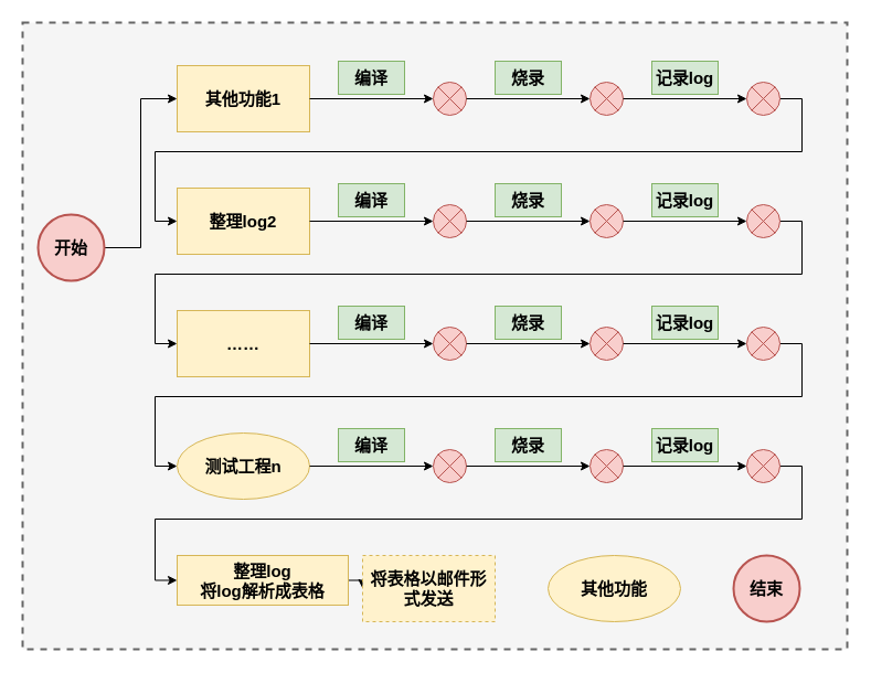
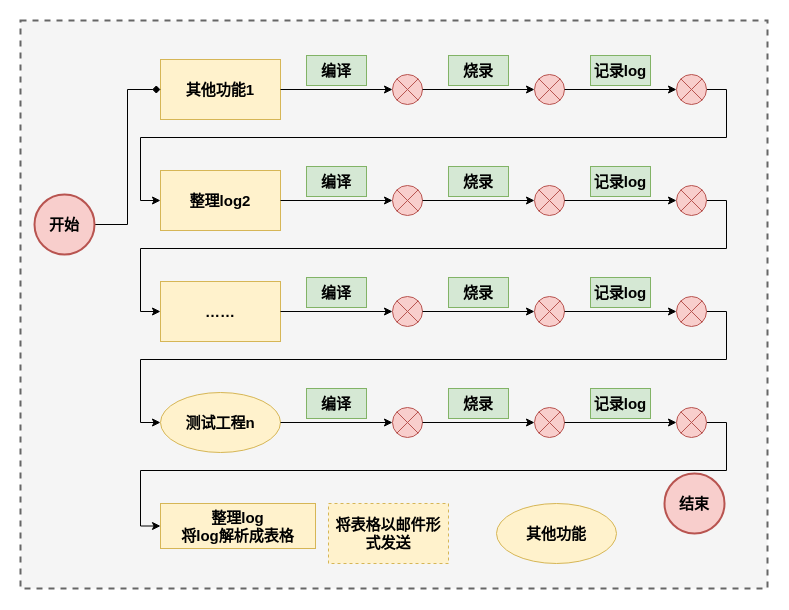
  <mxCell id="0" />
  <mxCell id="1" parent="0" />
  <mxCell id="2" value="" style="rounded=0;whiteSpace=wrap;html=1;dashed=1;strokeWidth=2;fillColor=#f5f5f5;fontColor=#333333;strokeColor=#666666;" vertex="1" parent="1"><mxGeometry x="20" y="20" width="747" height="568" as="geometry" /></mxCell>
  <mxCell id="3" value="其他功能1" style="rounded=0;whiteSpace=wrap;html=1;fillColor=#fff2cc;strokeColor=#d6b656;fontSize=15;fontStyle=1" vertex="1" parent="1"><mxGeometry x="160" y="59" width="120" height="60" as="geometry" /></mxCell>
  <mxCell id="4" value="&lt;span style=&quot;font-size: 15px; font-weight: 700;&quot;&gt;整理log2&lt;/span&gt;" style="rounded=0;whiteSpace=wrap;html=1;fillColor=#fff2cc;strokeColor=#d6b656;" vertex="1" parent="1"><mxGeometry x="160" y="170" width="120" height="60" as="geometry" /></mxCell>
  <mxCell id="5" value="&lt;span style=&quot;font-size: 15px; font-weight: 700;&quot;&gt;……&lt;/span&gt;" style="rounded=0;whiteSpace=wrap;html=1;fillColor=#fff2cc;strokeColor=#d6b656;" vertex="1" parent="1"><mxGeometry x="160" y="281" width="120" height="60" as="geometry" /></mxCell>
  <mxCell id="6" value="" style="verticalLabelPosition=bottom;verticalAlign=top;html=1;shape=mxgraph.flowchart.or;fillColor=#f8cecc;strokeColor=#b85450;aspect=fixed;" vertex="1" parent="1"><mxGeometry x="392" y="74" width="30" height="30" as="geometry" /></mxCell>
  <mxCell id="7" value="" style="verticalLabelPosition=bottom;verticalAlign=top;html=1;shape=mxgraph.flowchart.or;fillColor=#f8cecc;strokeColor=#b85450;aspect=fixed;" vertex="1" parent="1"><mxGeometry x="534" y="74" width="30" height="30" as="geometry" /></mxCell>
  <mxCell id="8" style="edgeStyle=orthogonalEdgeStyle;rounded=0;orthogonalLoop=1;jettySize=auto;html=1;exitX=1;exitY=0.5;exitDx=0;exitDy=0;exitPerimeter=0;entryX=0;entryY=0.5;entryDx=0;entryDy=0;" edge="1" parent="1" source="9" target="4"><mxGeometry relative="1" as="geometry" /></mxCell>
  <mxCell id="9" value="" style="verticalLabelPosition=bottom;verticalAlign=top;html=1;shape=mxgraph.flowchart.or;fillColor=#f8cecc;strokeColor=#b85450;aspect=fixed;" vertex="1" parent="1"><mxGeometry x="676" y="74" width="30" height="30" as="geometry" /></mxCell>
  <mxCell id="10" style="edgeStyle=orthogonalEdgeStyle;rounded=0;orthogonalLoop=1;jettySize=auto;html=1;exitX=1;exitY=0.5;exitDx=0;exitDy=0;entryX=0;entryY=0.5;entryDx=0;entryDy=0;entryPerimeter=0;" edge="1" parent="1" source="3" target="6"><mxGeometry relative="1" as="geometry" /></mxCell>
  <mxCell id="11" style="edgeStyle=orthogonalEdgeStyle;rounded=0;orthogonalLoop=1;jettySize=auto;html=1;exitX=1;exitY=0.5;exitDx=0;exitDy=0;exitPerimeter=0;entryX=0;entryY=0.5;entryDx=0;entryDy=0;entryPerimeter=0;" edge="1" parent="1" source="7" target="9"><mxGeometry relative="1" as="geometry" /></mxCell>
  <mxCell id="12" style="edgeStyle=orthogonalEdgeStyle;rounded=0;orthogonalLoop=1;jettySize=auto;html=1;exitX=1;exitY=0.5;exitDx=0;exitDy=0;exitPerimeter=0;entryX=0;entryY=0.5;entryDx=0;entryDy=0;entryPerimeter=0;" edge="1" parent="1" source="6" target="7"><mxGeometry relative="1" as="geometry" /></mxCell>
  <mxCell id="13" value="编译" style="text;html=1;align=center;verticalAlign=middle;whiteSpace=wrap;rounded=0;fillColor=#d5e8d4;strokeColor=#82b366;fontSize=15;fontStyle=1" vertex="1" parent="1"><mxGeometry x="306" y="55" width="60" height="30" as="geometry" /></mxCell>
  <mxCell id="14" value="烧录" style="text;html=1;align=center;verticalAlign=middle;whiteSpace=wrap;rounded=0;fillColor=#d5e8d4;strokeColor=#82b366;fontSize=15;fontStyle=1" vertex="1" parent="1"><mxGeometry x="448" y="55" width="60" height="30" as="geometry" /></mxCell>
  <mxCell id="15" value="记录log" style="text;html=1;align=center;verticalAlign=middle;whiteSpace=wrap;rounded=0;fillColor=#d5e8d4;strokeColor=#82b366;fontSize=15;fontStyle=1" vertex="1" parent="1"><mxGeometry x="590" y="55" width="60" height="30" as="geometry" /></mxCell>
- <mxCell id="16" style="edgeStyle=orthogonalEdgeStyle;rounded=0;orthogonalLoop=1;jettySize=auto;html=1;exitX=1;exitY=0.5;exitDx=0;exitDy=0;exitPerimeter=0;entryX=0;entryY=0.5;entryDx=0;entryDy=0;" edge="1" parent="1" source="17" target="3"><mxGeometry relative="1" as="geometry" /></mxCell>
+ <mxCell id="16" style="edgeStyle=orthogonalEdgeStyle;rounded=0;orthogonalLoop=1;jettySize=auto;html=1;exitX=1;exitY=0.5;exitDx=0;exitDy=0;exitPerimeter=0;entryX=0;entryY=0.5;entryDx=0;entryDy=0;endArrow=diamond;" edge="1" parent="1" source="17" target="3"><mxGeometry relative="1" as="geometry" /></mxCell>
  <mxCell id="17" value="&lt;font style=&quot;font-size: 15px;&quot;&gt;&lt;b&gt;开始&lt;/b&gt;&lt;/font&gt;" style="strokeWidth=2;html=1;shape=mxgraph.flowchart.start_2;whiteSpace=wrap;aspect=fixed;fillColor=#f8cecc;strokeColor=#b85450;" vertex="1" parent="1"><mxGeometry x="34" y="194" width="60" height="60" as="geometry" /></mxCell>
  <mxCell id="18" value="" style="verticalLabelPosition=bottom;verticalAlign=top;html=1;shape=mxgraph.flowchart.or;fillColor=#f8cecc;strokeColor=#b85450;aspect=fixed;" vertex="1" parent="1"><mxGeometry x="392" y="185" width="30" height="30" as="geometry" /></mxCell>
  <mxCell id="19" value="" style="verticalLabelPosition=bottom;verticalAlign=top;html=1;shape=mxgraph.flowchart.or;fillColor=#f8cecc;strokeColor=#b85450;aspect=fixed;" vertex="1" parent="1"><mxGeometry x="534" y="185" width="30" height="30" as="geometry" /></mxCell>
  <mxCell id="20" style="edgeStyle=orthogonalEdgeStyle;rounded=0;orthogonalLoop=1;jettySize=auto;html=1;exitX=1;exitY=0.5;exitDx=0;exitDy=0;exitPerimeter=0;entryX=0;entryY=0.5;entryDx=0;entryDy=0;" edge="1" parent="1" source="21" target="5"><mxGeometry relative="1" as="geometry" /></mxCell>
  <mxCell id="21" value="" style="verticalLabelPosition=bottom;verticalAlign=top;html=1;shape=mxgraph.flowchart.or;fillColor=#f8cecc;strokeColor=#b85450;aspect=fixed;" vertex="1" parent="1"><mxGeometry x="676" y="185" width="30" height="30" as="geometry" /></mxCell>
  <mxCell id="22" style="edgeStyle=orthogonalEdgeStyle;rounded=0;orthogonalLoop=1;jettySize=auto;html=1;exitX=1;exitY=0.5;exitDx=0;exitDy=0;entryX=0;entryY=0.5;entryDx=0;entryDy=0;entryPerimeter=0;" edge="1" parent="1" target="18" source="4"><mxGeometry relative="1" as="geometry"><mxPoint x="280" y="197" as="sourcePoint" /></mxGeometry></mxCell>
  <mxCell id="23" style="edgeStyle=orthogonalEdgeStyle;rounded=0;orthogonalLoop=1;jettySize=auto;html=1;exitX=1;exitY=0.5;exitDx=0;exitDy=0;exitPerimeter=0;entryX=0;entryY=0.5;entryDx=0;entryDy=0;entryPerimeter=0;" edge="1" parent="1" source="19" target="21"><mxGeometry relative="1" as="geometry" /></mxCell>
  <mxCell id="24" style="edgeStyle=orthogonalEdgeStyle;rounded=0;orthogonalLoop=1;jettySize=auto;html=1;exitX=1;exitY=0.5;exitDx=0;exitDy=0;exitPerimeter=0;entryX=0;entryY=0.5;entryDx=0;entryDy=0;entryPerimeter=0;" edge="1" parent="1" source="18" target="19"><mxGeometry relative="1" as="geometry" /></mxCell>
  <mxCell id="25" value="编译" style="text;html=1;align=center;verticalAlign=middle;whiteSpace=wrap;rounded=0;fillColor=#d5e8d4;strokeColor=#82b366;fontSize=15;fontStyle=1" vertex="1" parent="1"><mxGeometry x="306" y="166" width="60" height="30" as="geometry" /></mxCell>
  <mxCell id="26" value="烧录" style="text;html=1;align=center;verticalAlign=middle;whiteSpace=wrap;rounded=0;fillColor=#d5e8d4;strokeColor=#82b366;fontSize=15;fontStyle=1" vertex="1" parent="1"><mxGeometry x="448" y="166" width="60" height="30" as="geometry" /></mxCell>
  <mxCell id="27" value="记录log" style="text;html=1;align=center;verticalAlign=middle;whiteSpace=wrap;rounded=0;fillColor=#d5e8d4;strokeColor=#82b366;fontSize=15;fontStyle=1" vertex="1" parent="1"><mxGeometry x="590" y="166" width="60" height="30" as="geometry" /></mxCell>
  <mxCell id="28" value="&lt;span style=&quot;font-size: 15px; font-weight: 700;&quot;&gt;测试工程n&lt;/span&gt;" style="ellipse;whiteSpace=wrap;html=1;fillColor=#fff2cc;strokeColor=#d6b656;" vertex="1" parent="1"><mxGeometry x="160" y="392" width="120" height="60" as="geometry" /></mxCell>
  <mxCell id="29" value="" style="verticalLabelPosition=bottom;verticalAlign=top;html=1;shape=mxgraph.flowchart.or;fillColor=#f8cecc;strokeColor=#b85450;aspect=fixed;" vertex="1" parent="1"><mxGeometry x="392" y="407" width="30" height="30" as="geometry" /></mxCell>
  <mxCell id="30" value="" style="verticalLabelPosition=bottom;verticalAlign=top;html=1;shape=mxgraph.flowchart.or;fillColor=#f8cecc;strokeColor=#b85450;aspect=fixed;" vertex="1" parent="1"><mxGeometry x="534" y="407" width="30" height="30" as="geometry" /></mxCell>
  <mxCell id="31" style="edgeStyle=orthogonalEdgeStyle;rounded=0;orthogonalLoop=1;jettySize=auto;html=1;exitX=1;exitY=0.5;exitDx=0;exitDy=0;exitPerimeter=0;entryX=0;entryY=0.5;entryDx=0;entryDy=0;" edge="1" parent="1" source="32" target="40"><mxGeometry relative="1" as="geometry" /></mxCell>
  <mxCell id="32" value="" style="verticalLabelPosition=bottom;verticalAlign=top;html=1;shape=mxgraph.flowchart.or;fillColor=#f8cecc;strokeColor=#b85450;aspect=fixed;" vertex="1" parent="1"><mxGeometry x="676" y="407" width="30" height="30" as="geometry" /></mxCell>
  <mxCell id="33" style="edgeStyle=orthogonalEdgeStyle;rounded=0;orthogonalLoop=1;jettySize=auto;html=1;exitX=1;exitY=0.5;exitDx=0;exitDy=0;entryX=0;entryY=0.5;entryDx=0;entryDy=0;entryPerimeter=0;" edge="1" parent="1" source="28" target="29"><mxGeometry relative="1" as="geometry"><mxPoint x="280" y="427" as="sourcePoint" /></mxGeometry></mxCell>
  <mxCell id="34" style="edgeStyle=orthogonalEdgeStyle;rounded=0;orthogonalLoop=1;jettySize=auto;html=1;exitX=1;exitY=0.5;exitDx=0;exitDy=0;exitPerimeter=0;entryX=0;entryY=0.5;entryDx=0;entryDy=0;entryPerimeter=0;" edge="1" parent="1" source="30" target="32"><mxGeometry relative="1" as="geometry" /></mxCell>
  <mxCell id="35" style="edgeStyle=orthogonalEdgeStyle;rounded=0;orthogonalLoop=1;jettySize=auto;html=1;exitX=1;exitY=0.5;exitDx=0;exitDy=0;exitPerimeter=0;entryX=0;entryY=0.5;entryDx=0;entryDy=0;entryPerimeter=0;" edge="1" parent="1" source="29" target="30"><mxGeometry relative="1" as="geometry" /></mxCell>
  <mxCell id="36" value="编译" style="text;html=1;align=center;verticalAlign=middle;whiteSpace=wrap;rounded=0;fillColor=#d5e8d4;strokeColor=#82b366;fontSize=15;fontStyle=1" vertex="1" parent="1"><mxGeometry x="306" y="388" width="60" height="30" as="geometry" /></mxCell>
  <mxCell id="37" value="烧录" style="text;html=1;align=center;verticalAlign=middle;whiteSpace=wrap;rounded=0;fillColor=#d5e8d4;strokeColor=#82b366;fontSize=15;fontStyle=1" vertex="1" parent="1"><mxGeometry x="448" y="388" width="60" height="30" as="geometry" /></mxCell>
  <mxCell id="38" value="记录log" style="text;html=1;align=center;verticalAlign=middle;whiteSpace=wrap;rounded=0;fillColor=#d5e8d4;strokeColor=#82b366;fontSize=15;fontStyle=1" vertex="1" parent="1"><mxGeometry x="590" y="388" width="60" height="30" as="geometry" /></mxCell>
- <mxCell id="39" style="edgeStyle=orthogonalEdgeStyle;rounded=0;orthogonalLoop=1;jettySize=auto;html=1;exitX=1;exitY=0.5;exitDx=0;exitDy=0;entryX=0;entryY=0.5;entryDx=0;entryDy=0;" edge="1" parent="1" source="40" target="41"><mxGeometry relative="1" as="geometry" /></mxCell>
  <mxCell id="40" value="&lt;span style=&quot;font-size: 15px; font-weight: 700;&quot;&gt;整理log&lt;/span&gt;&lt;div&gt;&lt;span style=&quot;font-size: 15px; font-weight: 700;&quot;&gt;将log解析成表格&lt;/span&gt;&lt;/div&gt;" style="rounded=0;whiteSpace=wrap;html=1;fillColor=#fff2cc;strokeColor=#d6b656;" vertex="1" parent="1"><mxGeometry x="160" y="503" width="155" height="45" as="geometry" /></mxCell>
  <mxCell id="41" value="&lt;span style=&quot;font-size: 15px; font-weight: 700;&quot;&gt;将表格以邮件形式发送&lt;/span&gt;" style="rounded=0;whiteSpace=wrap;html=1;fillColor=#fff2cc;strokeColor=#d6b656;dashed=1;" vertex="1" parent="1"><mxGeometry x="328" y="503" width="120" height="60" as="geometry" /></mxCell>
- <mxCell id="42" value="&lt;font style=&quot;font-size: 15px;&quot;&gt;&lt;b&gt;结束&lt;/b&gt;&lt;/font&gt;" style="strokeWidth=2;html=1;shape=mxgraph.flowchart.start_2;whiteSpace=wrap;aspect=fixed;fillColor=#f8cecc;strokeColor=#b85450;" vertex="1" parent="1"><mxGeometry x="664" y="503" width="60" height="60" as="geometry" /></mxCell>
+ <mxCell id="42" value="&lt;font style=&quot;font-size: 15px;&quot;&gt;&lt;b&gt;结束&lt;/b&gt;&lt;/font&gt;" style="strokeWidth=2;html=1;shape=mxgraph.flowchart.start_2;whiteSpace=wrap;aspect=fixed;fillColor=#f8cecc;strokeColor=#b85450;" vertex="1" parent="1"><mxGeometry x="664" y="473" width="60" height="60" as="geometry" /></mxCell>
  <mxCell id="43" value="" style="verticalLabelPosition=bottom;verticalAlign=top;html=1;shape=mxgraph.flowchart.or;fillColor=#f8cecc;strokeColor=#b85450;aspect=fixed;" vertex="1" parent="1"><mxGeometry x="392" y="296" width="30" height="30" as="geometry" /></mxCell>
  <mxCell id="44" value="" style="verticalLabelPosition=bottom;verticalAlign=top;html=1;shape=mxgraph.flowchart.or;fillColor=#f8cecc;strokeColor=#b85450;aspect=fixed;" vertex="1" parent="1"><mxGeometry x="534" y="296" width="30" height="30" as="geometry" /></mxCell>
  <mxCell id="45" style="edgeStyle=orthogonalEdgeStyle;rounded=0;orthogonalLoop=1;jettySize=auto;html=1;exitX=1;exitY=0.5;exitDx=0;exitDy=0;exitPerimeter=0;entryX=0;entryY=0.5;entryDx=0;entryDy=0;" edge="1" parent="1" source="46" target="28"><mxGeometry relative="1" as="geometry" /></mxCell>
  <mxCell id="46" value="" style="verticalLabelPosition=bottom;verticalAlign=top;html=1;shape=mxgraph.flowchart.or;fillColor=#f8cecc;strokeColor=#b85450;aspect=fixed;" vertex="1" parent="1"><mxGeometry x="676" y="296" width="30" height="30" as="geometry" /></mxCell>
  <mxCell id="47" style="edgeStyle=orthogonalEdgeStyle;rounded=0;orthogonalLoop=1;jettySize=auto;html=1;exitX=1;exitY=0.5;exitDx=0;exitDy=0;exitPerimeter=0;entryX=0;entryY=0.5;entryDx=0;entryDy=0;entryPerimeter=0;" edge="1" parent="1" source="44" target="46"><mxGeometry relative="1" as="geometry" /></mxCell>
  <mxCell id="48" style="edgeStyle=orthogonalEdgeStyle;rounded=0;orthogonalLoop=1;jettySize=auto;html=1;exitX=1;exitY=0.5;exitDx=0;exitDy=0;exitPerimeter=0;entryX=0;entryY=0.5;entryDx=0;entryDy=0;entryPerimeter=0;" edge="1" parent="1" source="43" target="44"><mxGeometry relative="1" as="geometry" /></mxCell>
  <mxCell id="49" value="编译" style="text;html=1;align=center;verticalAlign=middle;whiteSpace=wrap;rounded=0;fillColor=#d5e8d4;strokeColor=#82b366;fontSize=15;fontStyle=1" vertex="1" parent="1"><mxGeometry x="306" y="277" width="60" height="30" as="geometry" /></mxCell>
  <mxCell id="50" value="烧录" style="text;html=1;align=center;verticalAlign=middle;whiteSpace=wrap;rounded=0;fillColor=#d5e8d4;strokeColor=#82b366;fontSize=15;fontStyle=1" vertex="1" parent="1"><mxGeometry x="448" y="277" width="60" height="30" as="geometry" /></mxCell>
  <mxCell id="51" value="记录log" style="text;html=1;align=center;verticalAlign=middle;whiteSpace=wrap;rounded=0;fillColor=#d5e8d4;strokeColor=#82b366;fontSize=15;fontStyle=1" vertex="1" parent="1"><mxGeometry x="590" y="277" width="60" height="30" as="geometry" /></mxCell>
  <mxCell id="52" style="edgeStyle=orthogonalEdgeStyle;rounded=0;orthogonalLoop=1;jettySize=auto;html=1;exitX=1;exitY=0.5;exitDx=0;exitDy=0;entryX=0;entryY=0.5;entryDx=0;entryDy=0;entryPerimeter=0;" edge="1" parent="1" source="5" target="43"><mxGeometry relative="1" as="geometry" /></mxCell>
  <mxCell id="53" value="&lt;span style=&quot;font-size: 15px; font-weight: 700;&quot;&gt;其他功能&lt;/span&gt;" style="ellipse;whiteSpace=wrap;html=1;fillColor=#fff2cc;strokeColor=#d6b656;" vertex="1" parent="1"><mxGeometry x="496" y="503" width="120" height="60" as="geometry" /></mxCell>
